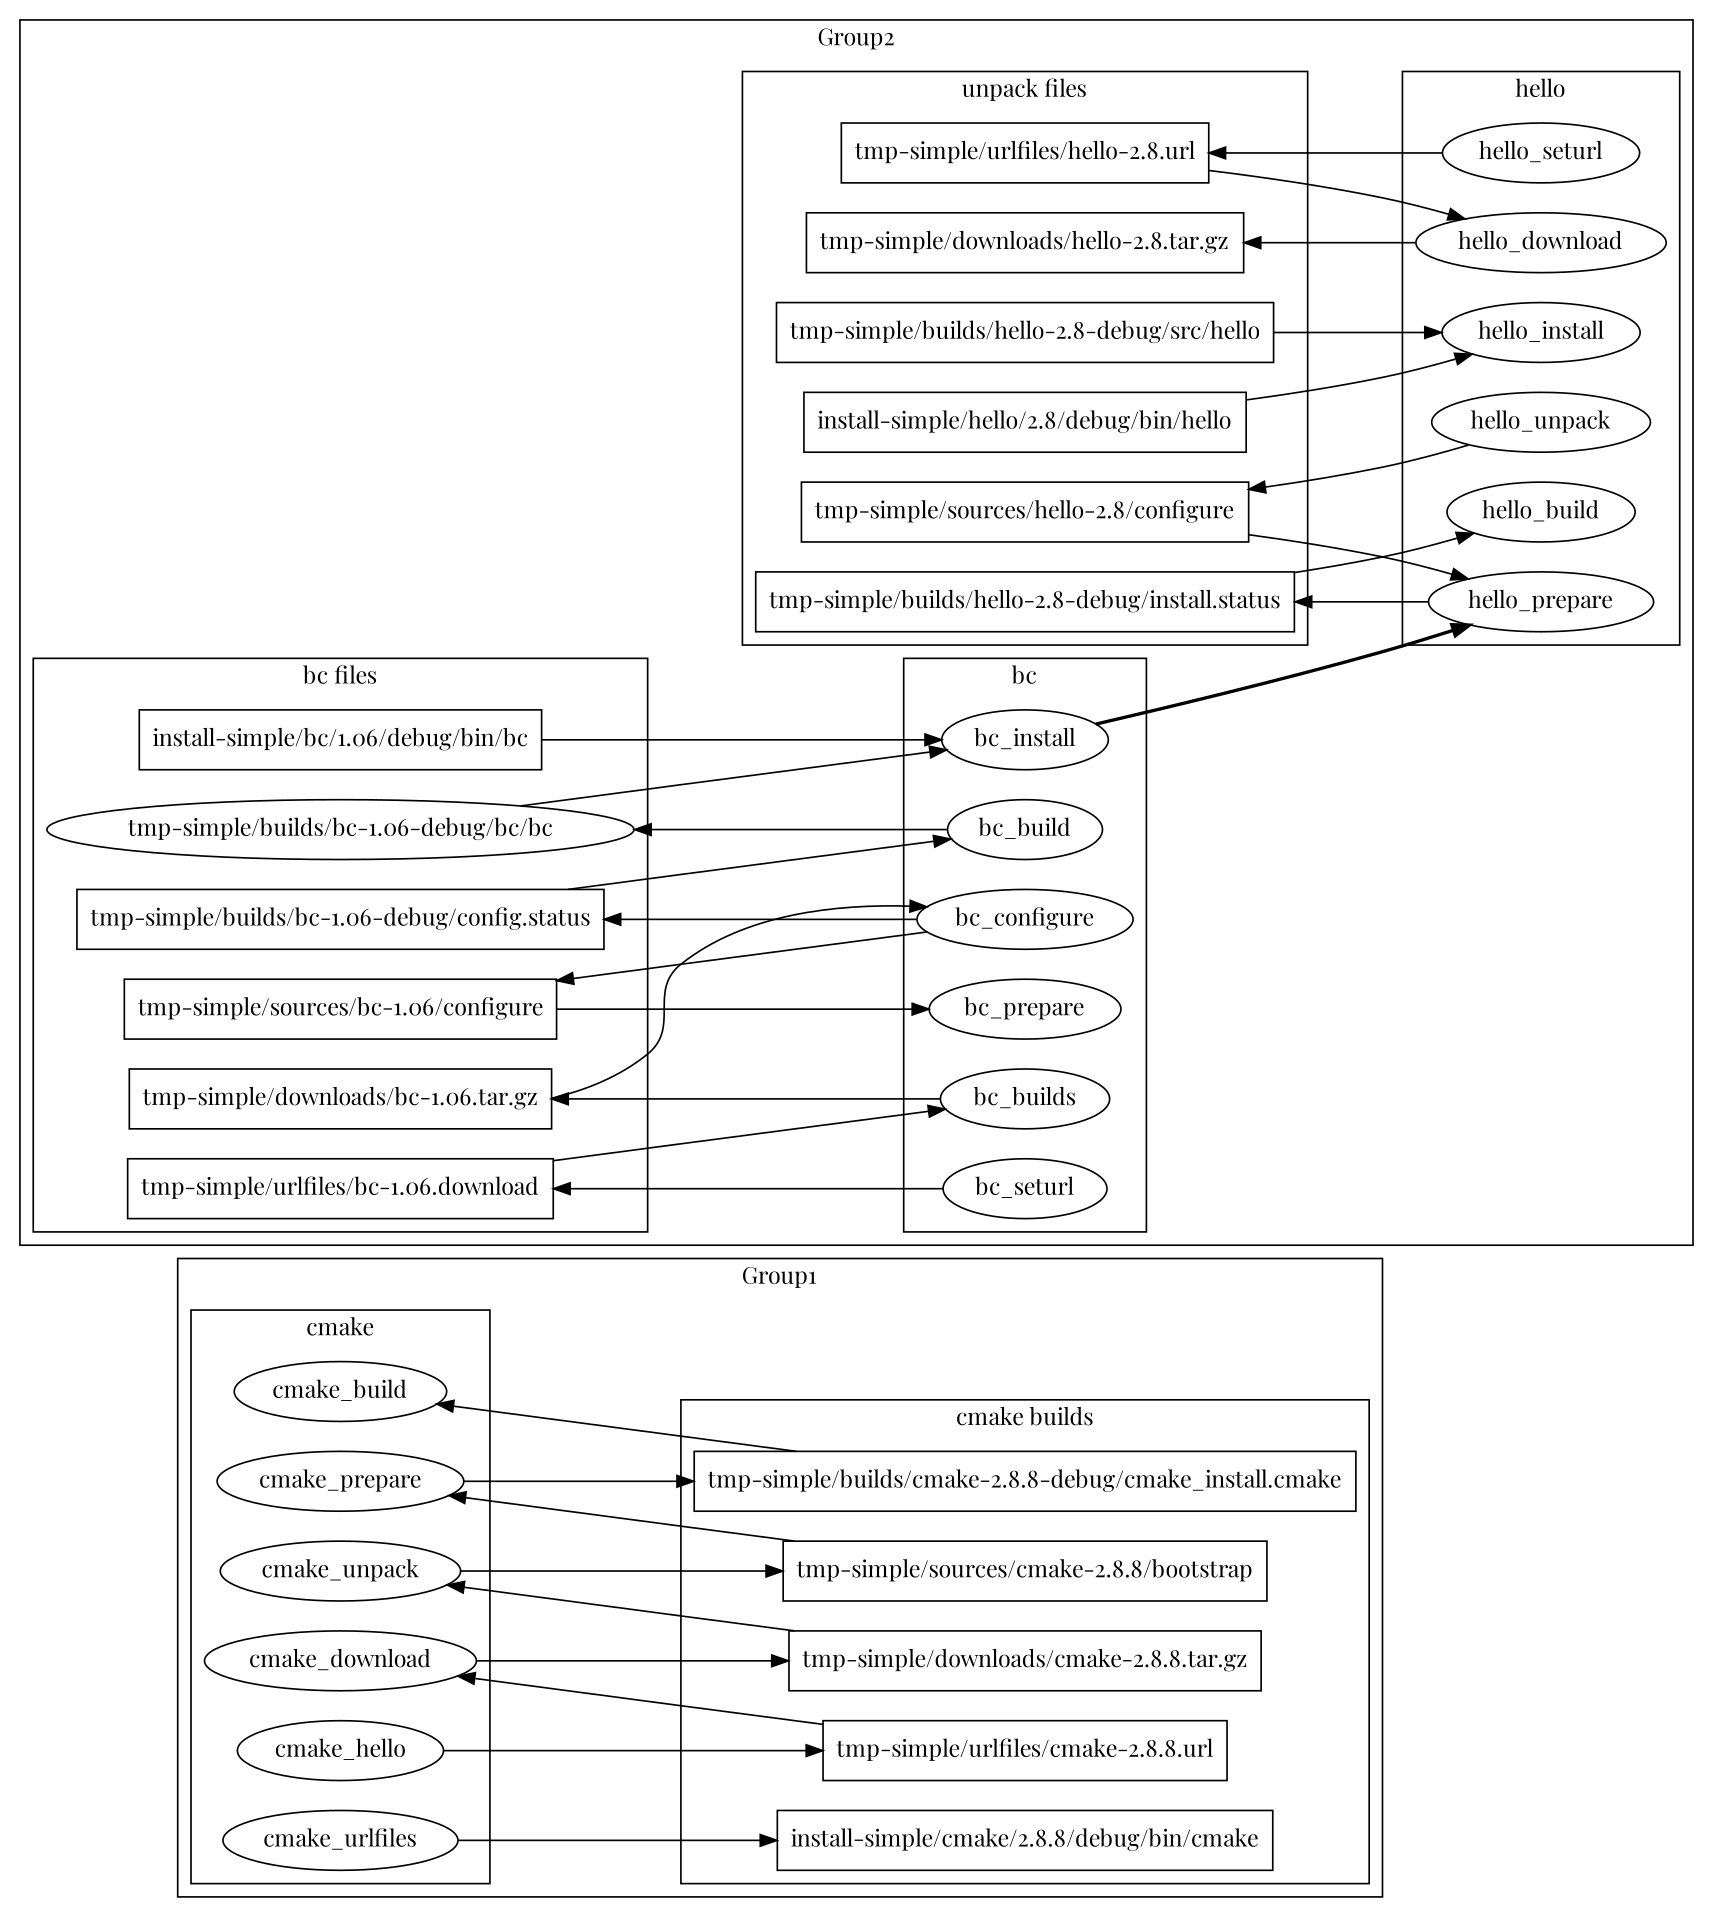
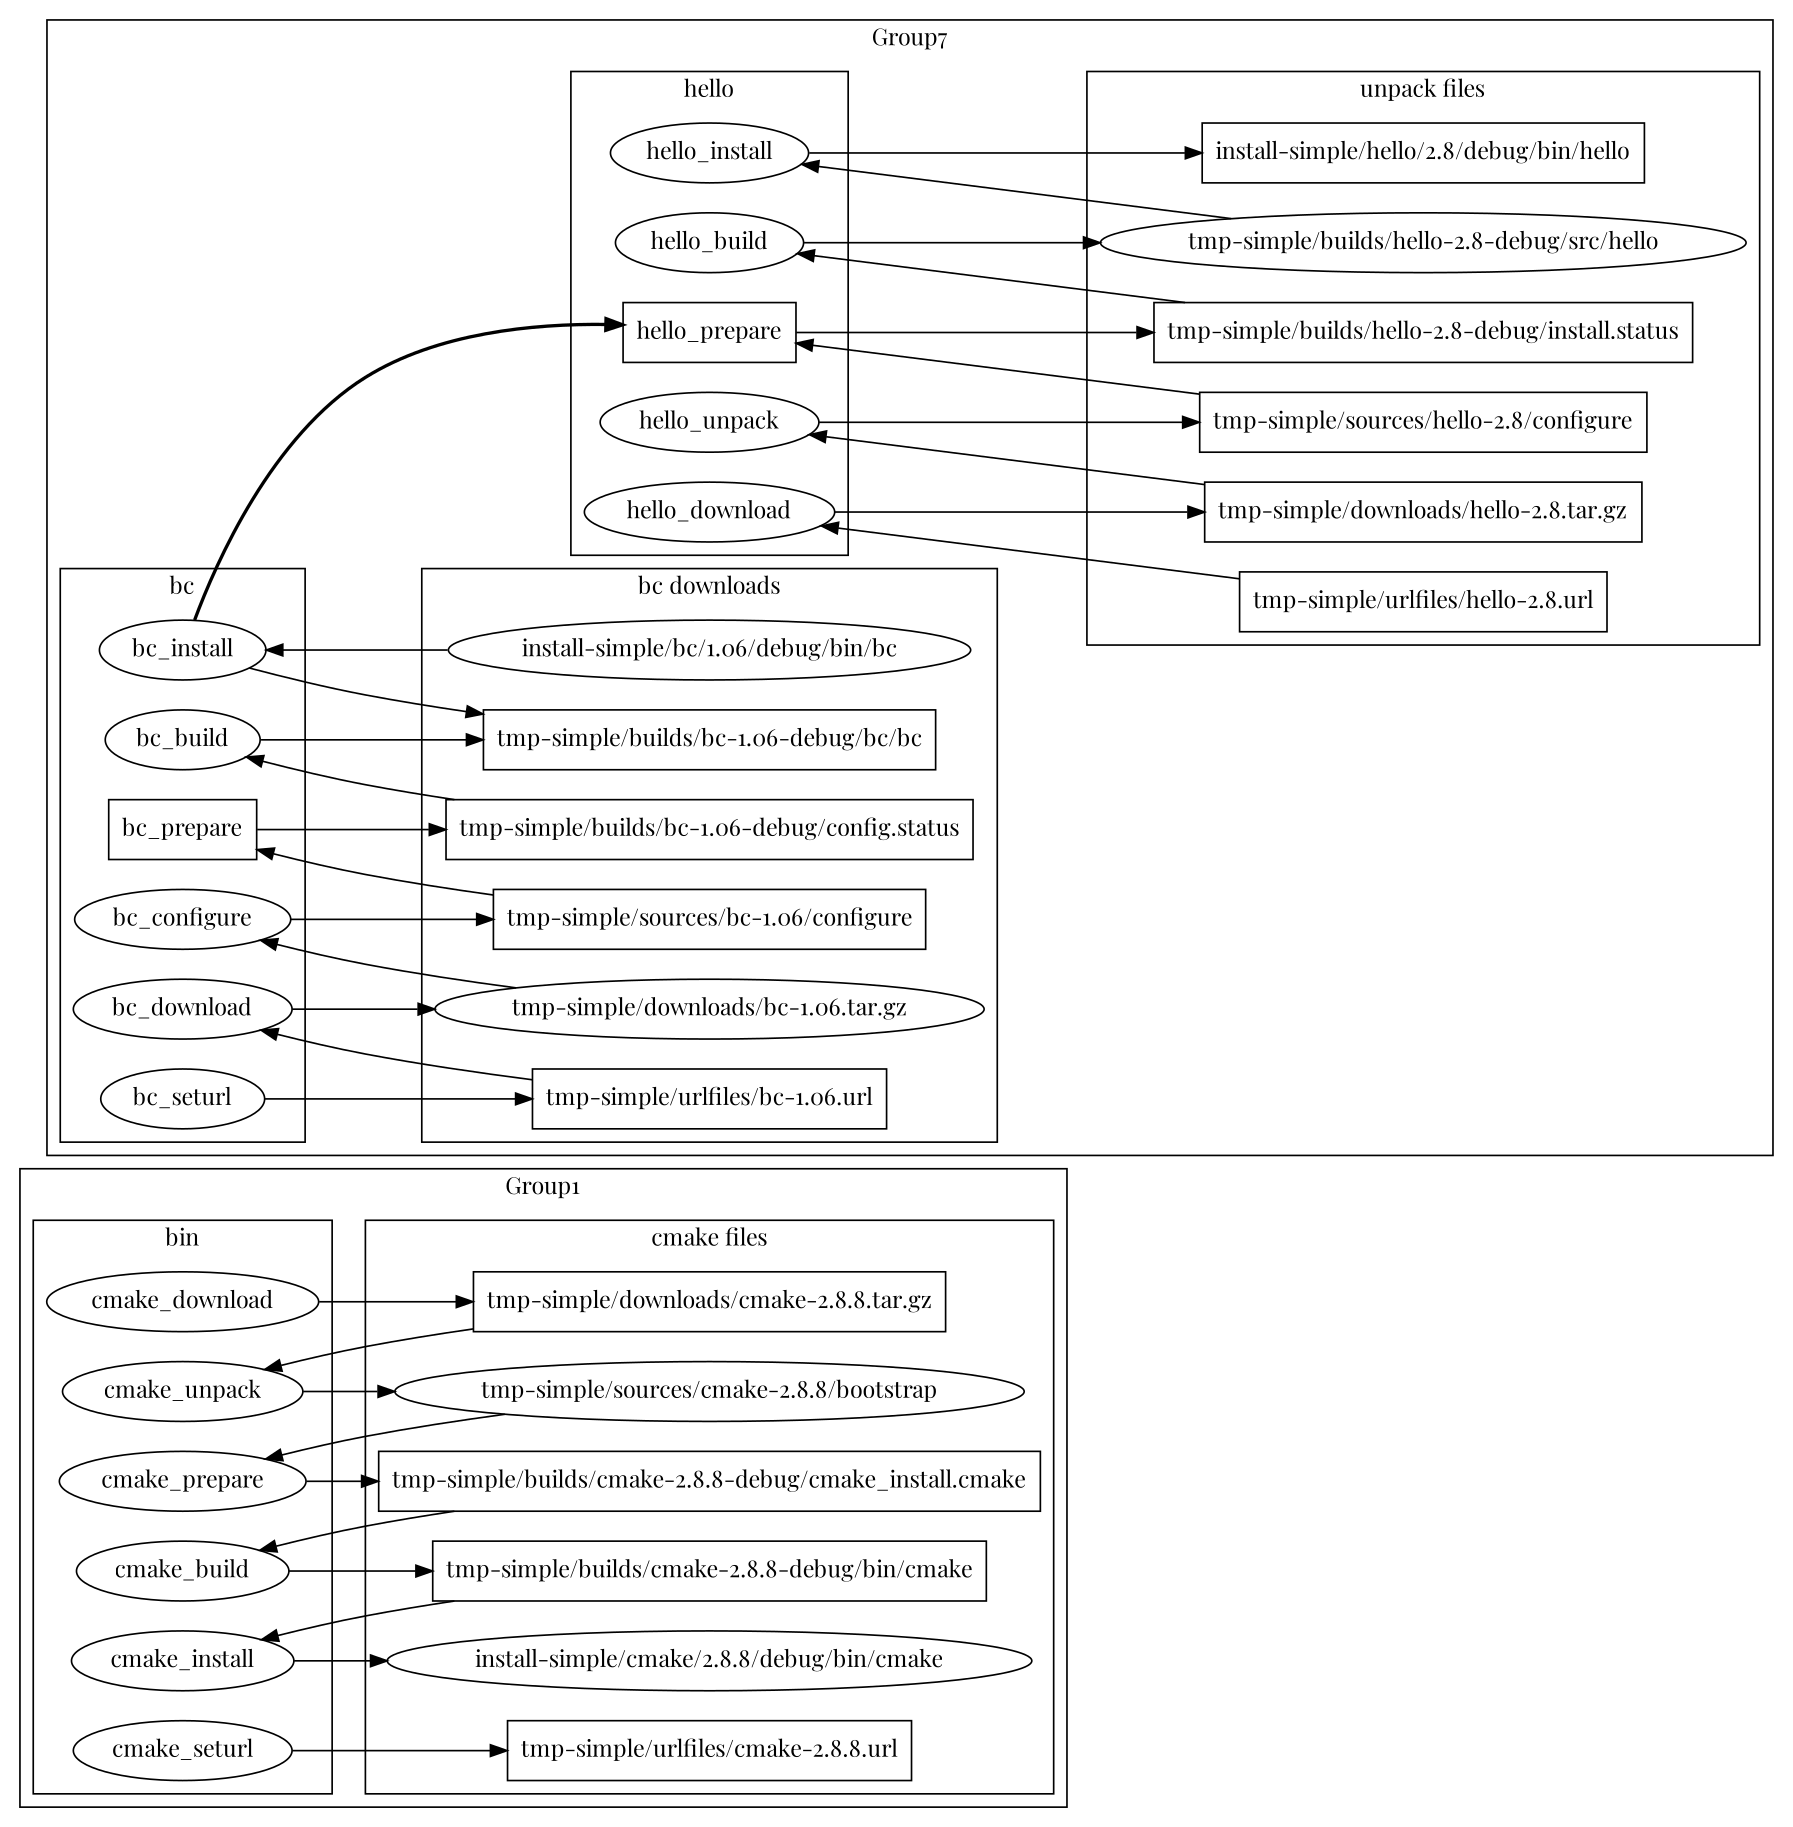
  digraph {
    fontname="Playfair Display"
    rankdir=LR
    node [fontname="Playfair Display" shape=ellipse]
    edge [fontname="Playfair Display"]
    cmake_prepare
    cmake_unpack
-   cmake_install [label=cmake_urlfiles]
-   cmake_seturl [label=cmake_hello]
+   cmake_install
+   cmake_seturl
    cmake_download
    cmake_build
    "tmp-simple/builds/cmake-2.8.8-debug/cmake_install.cmake" [shape=box]
-   "tmp-simple/sources/cmake-2.8.8/bootstrap" [shape=box]
+   "tmp-simple/sources/cmake-2.8.8/bootstrap"
    "tmp-simple/urlfiles/cmake-2.8.8.url" [shape=box]
    "tmp-simple/downloads/cmake-2.8.8.tar.gz" [shape=box]
-   "install-simple/cmake/2.8.8/debug/bin/cmake" [shape=box]
+   "tmp-simple/builds/cmake-2.8.8-debug/bin/cmake" [shape=box]
+   "install-simple/cmake/2.8.8/debug/bin/cmake"
    hello_install
-   hello_prepare
+   hello_prepare [shape=box]
    hello_build
    hello_unpack
-   hello_seturl
    hello_download
-   "tmp-simple/builds/hello-2.8-debug/src/hello" [shape=box]
+   "tmp-simple/builds/hello-2.8-debug/src/hello"
    "tmp-simple/sources/hello-2.8/configure" [shape=box]
    "tmp-simple/downloads/hello-2.8.tar.gz" [shape=box]
    n22 [label="tmp-simple/builds/hello-2.8-debug/install.status" shape=box]
    "install-simple/hello/2.8/debug/bin/hello" [shape=box]
    "tmp-simple/urlfiles/hello-2.8.url" [shape=box]
    bc_build
    bc_install
    bc_seturl
-   bc_prepare
+   bc_prepare [shape=box]
    n29 [label=bc_configure]
-   bc_download [label=bc_builds]
-   "tmp-simple/urlfiles/bc-1.06.url" [shape=box label="tmp-simple/urlfiles/bc-1.06.download"]
-   "install-simple/bc/1.06/debug/bin/bc" [shape=box]
+   bc_download
+   "tmp-simple/urlfiles/bc-1.06.url" [shape=box]
+   "install-simple/bc/1.06/debug/bin/bc"
    "tmp-simple/builds/bc-1.06-debug/config.status" [shape=box]
    "tmp-simple/sources/bc-1.06/configure" [shape=box]
-   "tmp-simple/downloads/bc-1.06.tar.gz" [shape=box]
-   "tmp-simple/builds/bc-1.06-debug/bc/bc"
+   "tmp-simple/downloads/bc-1.06.tar.gz"
+   "tmp-simple/builds/bc-1.06-debug/bc/bc" [shape=box]
    subgraph cluster_1 {
      label=Group1
      subgraph cluster_2 {
-       label=cmake
+       label=bin
        cmake_prepare
        cmake_unpack
        cmake_install
        cmake_seturl
        cmake_download
        cmake_build
      }
      subgraph cluster_3 {
-       label="cmake builds"
+       label="cmake files"
        "tmp-simple/builds/cmake-2.8.8-debug/cmake_install.cmake"
        "tmp-simple/sources/cmake-2.8.8/bootstrap"
        "tmp-simple/urlfiles/cmake-2.8.8.url"
        "tmp-simple/downloads/cmake-2.8.8.tar.gz"
+       "tmp-simple/builds/cmake-2.8.8-debug/bin/cmake"
        "install-simple/cmake/2.8.8/debug/bin/cmake"
      }
    }
    subgraph cluster_4 {
-     label=Group2
+     label=Group7
      subgraph cluster_5 {
        label=hello
        hello_install
        hello_prepare
        hello_build
        hello_unpack
-       hello_seturl
        hello_download
      }
      subgraph cluster_6 {
        label="unpack files"
        "tmp-simple/builds/hello-2.8-debug/src/hello"
        "tmp-simple/sources/hello-2.8/configure"
        "tmp-simple/downloads/hello-2.8.tar.gz"
        n22
        "install-simple/hello/2.8/debug/bin/hello"
        "tmp-simple/urlfiles/hello-2.8.url"
      }
      subgraph cluster_7 {
        label=bc
        bc_build
        bc_install
        bc_seturl
        bc_prepare
        n29
        bc_download
      }
      subgraph cluster_8 {
-       label="bc files"
+       label="bc downloads"
        "tmp-simple/urlfiles/bc-1.06.url"
        "install-simple/bc/1.06/debug/bin/bc"
        "tmp-simple/builds/bc-1.06-debug/config.status"
        "tmp-simple/sources/bc-1.06/configure"
        "tmp-simple/downloads/bc-1.06.tar.gz"
        "tmp-simple/builds/bc-1.06-debug/bc/bc"
      }
    }
    cmake_prepare -> "tmp-simple/builds/cmake-2.8.8-debug/cmake_install.cmake"
    cmake_unpack -> "tmp-simple/sources/cmake-2.8.8/bootstrap"
    cmake_install -> "install-simple/cmake/2.8.8/debug/bin/cmake"
    cmake_seturl -> "tmp-simple/urlfiles/cmake-2.8.8.url"
    cmake_download -> "tmp-simple/downloads/cmake-2.8.8.tar.gz"
+   cmake_build -> "tmp-simple/builds/cmake-2.8.8-debug/bin/cmake"
    "tmp-simple/builds/cmake-2.8.8-debug/cmake_install.cmake" -> cmake_build
    "tmp-simple/sources/cmake-2.8.8/bootstrap" -> cmake_prepare
-   "tmp-simple/urlfiles/cmake-2.8.8.url" -> cmake_download
    "tmp-simple/downloads/cmake-2.8.8.tar.gz" -> cmake_unpack
-   "install-simple/hello/2.8/debug/bin/hello" -> hello_install
+   "tmp-simple/builds/cmake-2.8.8-debug/bin/cmake" -> cmake_install
+   hello_install -> "install-simple/hello/2.8/debug/bin/hello"
    hello_prepare -> n22
+   hello_build -> "tmp-simple/builds/hello-2.8-debug/src/hello"
    hello_unpack -> "tmp-simple/sources/hello-2.8/configure"
-   hello_seturl -> "tmp-simple/urlfiles/hello-2.8.url"
    hello_download -> "tmp-simple/downloads/hello-2.8.tar.gz"
    "tmp-simple/builds/hello-2.8-debug/src/hello" -> hello_install
    "tmp-simple/sources/hello-2.8/configure" -> hello_prepare
+   "tmp-simple/downloads/hello-2.8.tar.gz" -> hello_unpack
    n22 -> hello_build
    "tmp-simple/urlfiles/hello-2.8.url" -> hello_download
    bc_build -> "tmp-simple/builds/bc-1.06-debug/bc/bc"
    bc_install -> hello_prepare [style=bold]
    bc_seturl -> "tmp-simple/urlfiles/bc-1.06.url"
-   n29 -> "tmp-simple/builds/bc-1.06-debug/config.status"
+   bc_prepare -> "tmp-simple/builds/bc-1.06-debug/config.status"
    n29 -> "tmp-simple/sources/bc-1.06/configure"
    bc_download -> "tmp-simple/downloads/bc-1.06.tar.gz"
    "tmp-simple/urlfiles/bc-1.06.url" -> bc_download
    "install-simple/bc/1.06/debug/bin/bc" -> bc_install
    "tmp-simple/builds/bc-1.06-debug/config.status" -> bc_build
    "tmp-simple/sources/bc-1.06/configure" -> bc_prepare
    "tmp-simple/downloads/bc-1.06.tar.gz" -> n29
-   "tmp-simple/builds/bc-1.06-debug/bc/bc" -> bc_install
+   bc_install -> "tmp-simple/builds/bc-1.06-debug/bc/bc"
  }
